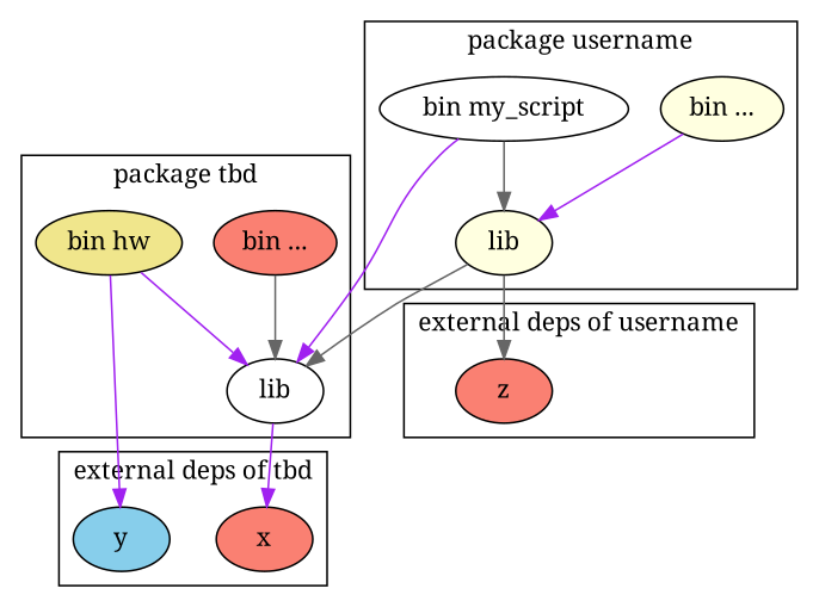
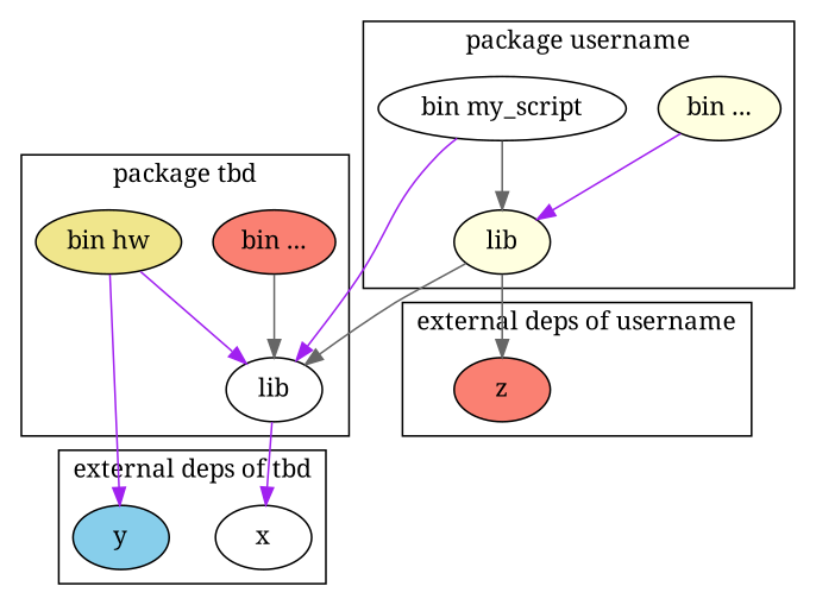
  digraph {
    compound=true
    fontname="Noto Serif"
    node [fillcolor=white fontname="Noto Serif" style=filled]
    edge [color=purple fontname="Noto Serif"]
    n1 [label=lib]
    n2 [fillcolor=khaki label="bin hw"]
    n3 [fillcolor=salmon label="bin ..."]
    n4 [fillcolor=lightyellow label=lib]
    n5 [label="bin my_script"]
    n6 [fillcolor=lightyellow label="bin ..."]
-   x [fillcolor=salmon]
+   x
    y [fillcolor=skyblue]
    z [fillcolor=salmon]
    subgraph cluster_1 {
      label="package tbd"
      n1
      n2
      n3
    }
    subgraph cluster_2 {
      label="package username"
      n4
      n5
      n6
    }
    subgraph cluster_3 {
      label="external deps of tbd"
      x
      y
    }
    subgraph cluster_4 {
      label="external deps of username"
      z
    }
    n1 -> x
    n2 -> n1
    n2 -> y
    n3 -> n1 [color=gray40]
    n4 -> n1 [color=gray40]
    n4 -> z [color=gray40]
    n5 -> n1
    n5 -> n4 [color=gray40]
    n6 -> n4
  }
